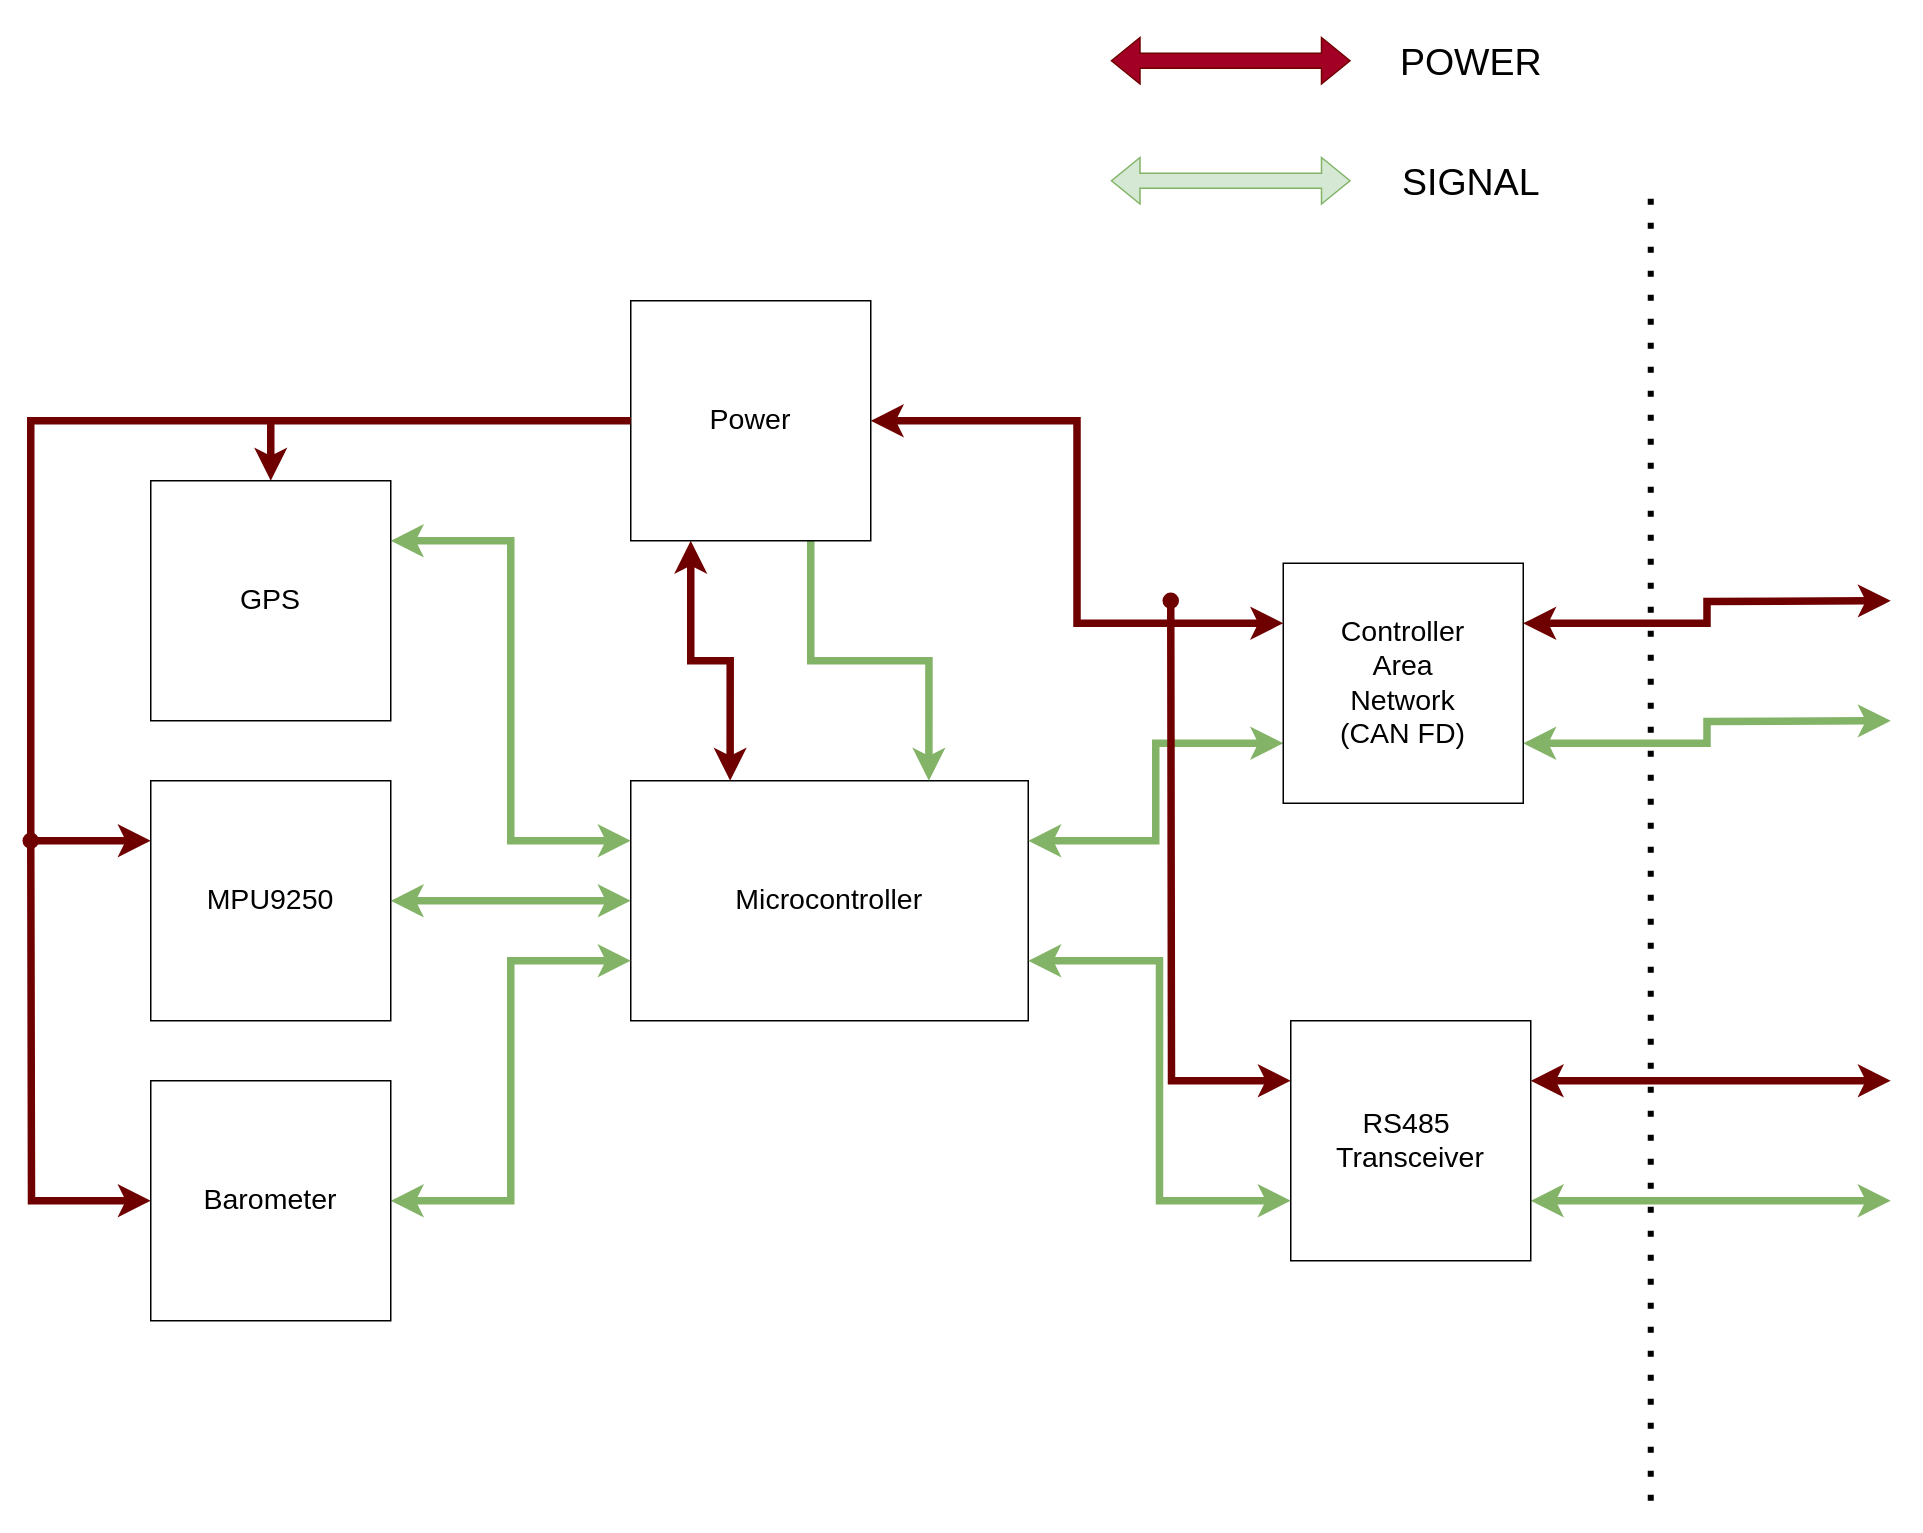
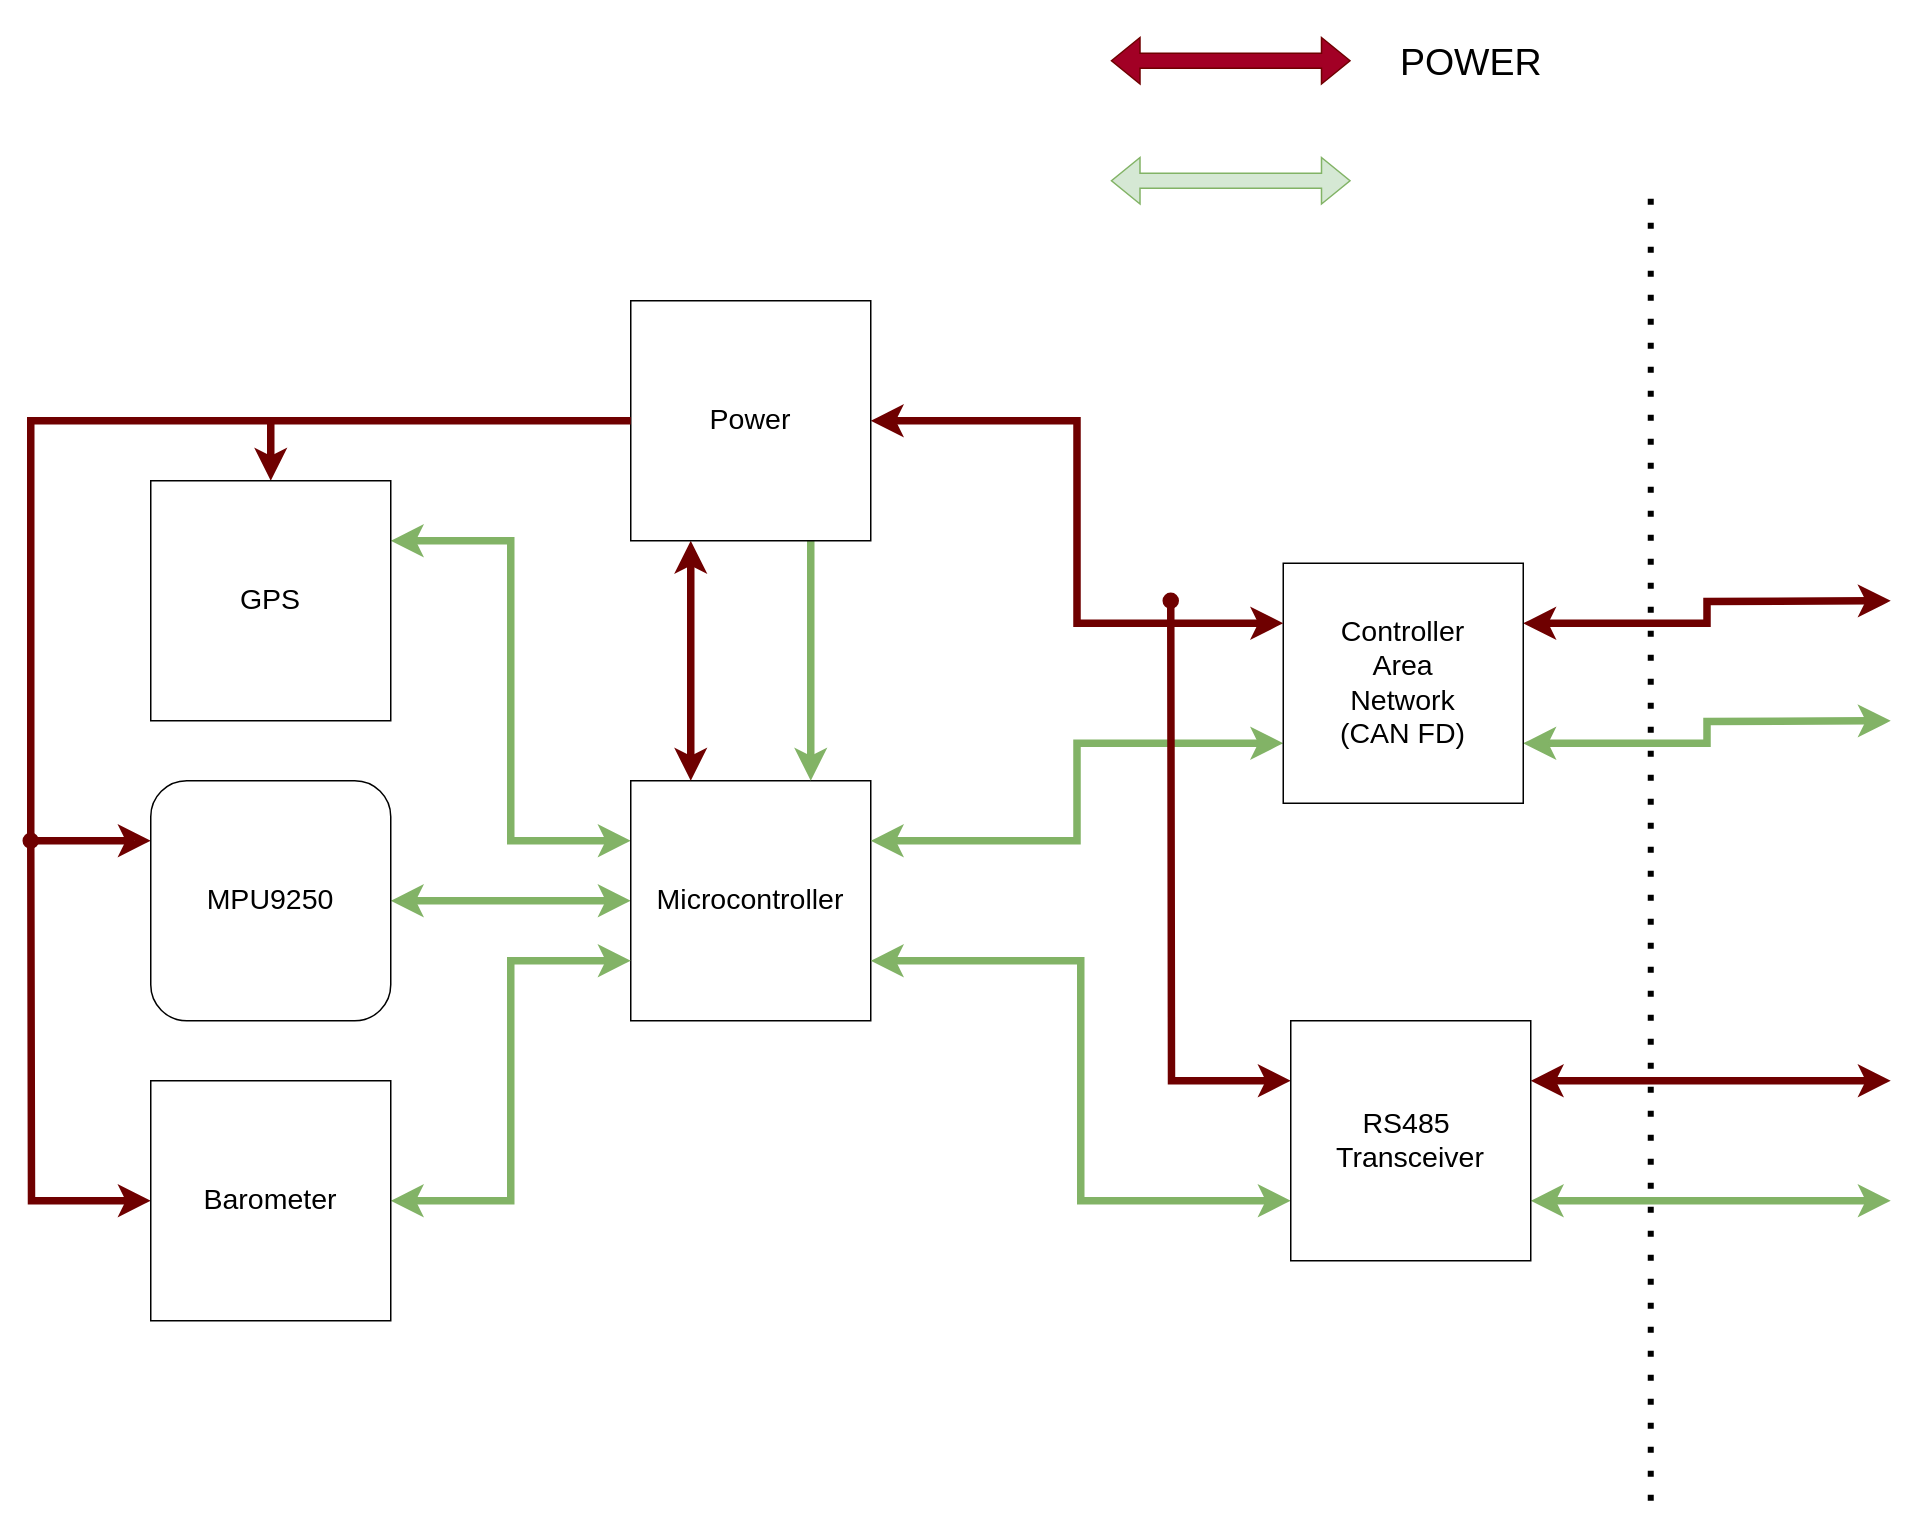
  <mxCell id="0" style=";html=1;" />
  <mxCell id="1" style=";html=1;" parent="0" />
  <mxCell id="2" style="edgeStyle=orthogonalEdgeStyle;rounded=0;orthogonalLoop=1;jettySize=auto;html=1;exitX=0;exitY=0.25;exitDx=0;exitDy=0;entryX=1;entryY=0.25;entryDx=0;entryDy=0;startArrow=classic;startFill=1;fillColor=#d5e8d4;strokeColor=#82b366;strokeWidth=5;" edge="1" parent="1" source="4" target="20"><mxGeometry relative="1" as="geometry" /></mxCell>
  <mxCell id="3" style="edgeStyle=orthogonalEdgeStyle;rounded=0;orthogonalLoop=1;jettySize=auto;html=1;entryX=1;entryY=0.5;entryDx=0;entryDy=0;startArrow=classic;startFill=1;fillColor=#d5e8d4;strokeColor=#82b366;strokeWidth=5;" edge="1" parent="1" source="4" target="22"><mxGeometry relative="1" as="geometry" /></mxCell>
- <mxCell id="4" value="&lt;font style=&quot;font-size: 19px;&quot;&gt;Microcontroller&lt;/font&gt;" style="whiteSpace=wrap;html=1;aspect=fixed;" vertex="1" parent="1"><mxGeometry x="420" y="520" width="265" height="160" as="geometry" /></mxCell>
+ <mxCell id="4" value="&lt;font style=&quot;font-size: 19px;&quot;&gt;Microcontroller&lt;/font&gt;" style="whiteSpace=wrap;html=1;aspect=fixed;" vertex="1" parent="1"><mxGeometry x="420" y="520" width="160" height="160" as="geometry" /></mxCell>
  <mxCell id="5" style="edgeStyle=orthogonalEdgeStyle;rounded=0;orthogonalLoop=1;jettySize=auto;html=1;entryX=1;entryY=0.25;entryDx=0;entryDy=0;startArrow=classic;startFill=1;fillColor=#d5e8d4;strokeColor=#82b366;strokeWidth=5;exitX=0;exitY=0.75;exitDx=0;exitDy=0;" edge="1" parent="1" source="8" target="4"><mxGeometry relative="1" as="geometry" /></mxCell>
  <mxCell id="6" style="edgeStyle=orthogonalEdgeStyle;rounded=0;orthogonalLoop=1;jettySize=auto;html=1;exitX=1;exitY=0.25;exitDx=0;exitDy=0;startArrow=classic;startFill=1;fillColor=#a20025;strokeColor=#6F0000;strokeWidth=5;" edge="1" parent="1" source="8"><mxGeometry relative="1" as="geometry"><mxPoint x="1260" y="400" as="targetPoint" /></mxGeometry></mxCell>
  <mxCell id="7" style="edgeStyle=orthogonalEdgeStyle;rounded=0;orthogonalLoop=1;jettySize=auto;html=1;exitX=1;exitY=0.75;exitDx=0;exitDy=0;startArrow=classic;startFill=1;fillColor=#d5e8d4;strokeColor=#82b366;strokeWidth=5;" edge="1" parent="1" source="8"><mxGeometry relative="1" as="geometry"><mxPoint x="1260" y="480" as="targetPoint" /></mxGeometry></mxCell>
  <mxCell id="8" value="&lt;font style=&quot;font-size: 19px;&quot;&gt;Controller&lt;/font&gt;&lt;div&gt;&lt;font style=&quot;font-size: 19px;&quot;&gt;Area&lt;/font&gt;&lt;/div&gt;&lt;div&gt;&lt;font style=&quot;font-size: 19px;&quot;&gt;Network&lt;/font&gt;&lt;/div&gt;&lt;div&gt;&lt;font style=&quot;font-size: 19px;&quot;&gt;(CAN FD)&lt;/font&gt;&lt;/div&gt;" style="whiteSpace=wrap;html=1;aspect=fixed;" vertex="1" parent="1"><mxGeometry x="855" y="375" width="160" height="160" as="geometry" /></mxCell>
  <mxCell id="9" style="edgeStyle=orthogonalEdgeStyle;rounded=0;orthogonalLoop=1;jettySize=auto;html=1;entryX=1;entryY=0.75;entryDx=0;entryDy=0;startArrow=classic;startFill=1;fillColor=#d5e8d4;strokeColor=#82b366;strokeWidth=5;exitX=0;exitY=0.75;exitDx=0;exitDy=0;" edge="1" parent="1" source="13" target="4"><mxGeometry relative="1" as="geometry" /></mxCell>
  <mxCell id="10" style="edgeStyle=orthogonalEdgeStyle;rounded=0;orthogonalLoop=1;jettySize=auto;html=1;exitX=1;exitY=0.25;exitDx=0;exitDy=0;startArrow=classic;startFill=1;fillColor=#a20025;strokeColor=#6F0000;strokeWidth=5;" edge="1" parent="1" source="13"><mxGeometry relative="1" as="geometry"><mxPoint x="1260" y="720" as="targetPoint" /></mxGeometry></mxCell>
  <mxCell id="11" style="edgeStyle=orthogonalEdgeStyle;rounded=0;orthogonalLoop=1;jettySize=auto;html=1;exitX=1;exitY=0.75;exitDx=0;exitDy=0;startArrow=classic;startFill=1;fillColor=#d5e8d4;strokeColor=#82b366;strokeWidth=5;" edge="1" parent="1" source="13"><mxGeometry relative="1" as="geometry"><mxPoint x="1260" y="800" as="targetPoint" /></mxGeometry></mxCell>
  <mxCell id="12" style="edgeStyle=orthogonalEdgeStyle;rounded=0;orthogonalLoop=1;jettySize=auto;html=1;endArrow=oval;startFill=1;endFill=1;startArrow=classic;strokeWidth=5;fillColor=#a20025;strokeColor=#6F0000;exitX=0;exitY=0.25;exitDx=0;exitDy=0;" edge="1" parent="1" source="13"><mxGeometry relative="1" as="geometry"><mxPoint x="780" y="400" as="targetPoint" /></mxGeometry></mxCell>
  <mxCell id="13" value="&lt;font style=&quot;font-size: 19px;&quot;&gt;RS485&amp;nbsp;&lt;/font&gt;&lt;div&gt;&lt;font style=&quot;font-size: 19px;&quot;&gt;Transceiver&lt;/font&gt;&lt;/div&gt;" style="whiteSpace=wrap;html=1;aspect=fixed;" vertex="1" parent="1"><mxGeometry x="860" y="680" width="160" height="160" as="geometry" /></mxCell>
  <mxCell id="14" value="" style="endArrow=none;dashed=1;html=1;dashPattern=1 3;strokeWidth=4;rounded=0;" edge="1" parent="1"><mxGeometry width="50" height="50" relative="1" as="geometry"><mxPoint x="1100" y="1000" as="sourcePoint" /><mxPoint x="1100" y="120" as="targetPoint" /></mxGeometry></mxCell>
  <mxCell id="15" style="edgeStyle=orthogonalEdgeStyle;rounded=0;orthogonalLoop=1;jettySize=auto;html=1;entryX=0;entryY=0.25;entryDx=0;entryDy=0;startArrow=classic;startFill=1;strokeWidth=5;fillColor=#a20025;strokeColor=#6F0000;" edge="1" parent="1" source="18" target="8"><mxGeometry relative="1" as="geometry"><mxPoint x="730" y="350" as="targetPoint" /></mxGeometry></mxCell>
  <mxCell id="16" style="edgeStyle=orthogonalEdgeStyle;rounded=0;orthogonalLoop=1;jettySize=auto;html=1;entryX=0.25;entryY=0;entryDx=0;entryDy=0;startArrow=classic;startFill=1;fillColor=#a20025;strokeColor=#6F0000;strokeWidth=5;exitX=0.25;exitY=1;exitDx=0;exitDy=0;" edge="1" parent="1" source="18" target="4"><mxGeometry relative="1" as="geometry" /></mxCell>
  <mxCell id="17" style="edgeStyle=orthogonalEdgeStyle;rounded=0;orthogonalLoop=1;jettySize=auto;html=1;exitX=0.75;exitY=1;exitDx=0;exitDy=0;entryX=0.75;entryY=0;entryDx=0;entryDy=0;fillColor=#d5e8d4;strokeColor=#82b366;strokeWidth=5;" edge="1" parent="1" source="18" target="4"><mxGeometry relative="1" as="geometry" /></mxCell>
  <mxCell id="18" value="&lt;font style=&quot;font-size: 19px;&quot;&gt;Power&lt;/font&gt;" style="whiteSpace=wrap;html=1;aspect=fixed;" vertex="1" parent="1"><mxGeometry x="420" y="200" width="160" height="160" as="geometry" /></mxCell>
  <mxCell id="19" style="edgeStyle=orthogonalEdgeStyle;rounded=0;orthogonalLoop=1;jettySize=auto;html=1;exitX=0.5;exitY=0;exitDx=0;exitDy=0;entryX=0;entryY=0.5;entryDx=0;entryDy=0;fillColor=#a20025;strokeColor=#6F0000;strokeWidth=5;startArrow=classic;startFill=0;endArrow=none;" edge="1" parent="1" source="20" target="18"><mxGeometry relative="1" as="geometry" /></mxCell>
  <mxCell id="20" value="&lt;font style=&quot;font-size: 19px;&quot;&gt;GPS&lt;/font&gt;" style="whiteSpace=wrap;html=1;aspect=fixed;" vertex="1" parent="1"><mxGeometry x="100" y="320" width="160" height="160" as="geometry" /></mxCell>
  <mxCell id="21" style="edgeStyle=orthogonalEdgeStyle;rounded=0;orthogonalLoop=1;jettySize=auto;html=1;exitX=0;exitY=0.25;exitDx=0;exitDy=0;startArrow=classic;startFill=0;endArrow=none;fillColor=#a20025;strokeColor=#6F0000;strokeWidth=5;" edge="1" parent="1" source="22"><mxGeometry relative="1" as="geometry"><mxPoint x="180" y="280" as="targetPoint" /><Array as="points"><mxPoint x="20" y="560" /><mxPoint x="20" y="280" /></Array></mxGeometry></mxCell>
- <mxCell id="22" value="&lt;font style=&quot;font-size: 19px;&quot;&gt;MPU9250&lt;/font&gt;" style="whiteSpace=wrap;html=1;aspect=fixed;" vertex="1" parent="1"><mxGeometry x="100" y="520" width="160" height="160" as="geometry" /></mxCell>
+ <mxCell id="22" value="&lt;font style=&quot;font-size: 19px;&quot;&gt;MPU9250&lt;/font&gt;" style="whiteSpace=wrap;html=1;aspect=fixed;rounded=1;" vertex="1" parent="1"><mxGeometry x="100" y="520" width="160" height="160" as="geometry" /></mxCell>
  <mxCell id="23" style="edgeStyle=orthogonalEdgeStyle;rounded=0;orthogonalLoop=1;jettySize=auto;html=1;startArrow=classic;startFill=1;endArrow=oval;endFill=1;strokeWidth=5;fillColor=#a20025;strokeColor=#6F0000;" edge="1" parent="1" source="25"><mxGeometry relative="1" as="geometry"><mxPoint x="20" y="560" as="targetPoint" /></mxGeometry></mxCell>
  <mxCell id="24" style="edgeStyle=orthogonalEdgeStyle;rounded=0;orthogonalLoop=1;jettySize=auto;html=1;exitX=1;exitY=0.5;exitDx=0;exitDy=0;entryX=0;entryY=0.75;entryDx=0;entryDy=0;startArrow=classic;startFill=1;fillColor=#d5e8d4;strokeColor=#82b366;strokeWidth=5;" edge="1" parent="1" source="25" target="4"><mxGeometry relative="1" as="geometry" /></mxCell>
  <mxCell id="25" value="&lt;font style=&quot;font-size: 19px;&quot;&gt;Barometer&lt;/font&gt;" style="whiteSpace=wrap;html=1;aspect=fixed;" vertex="1" parent="1"><mxGeometry x="100" y="720" width="160" height="160" as="geometry" /></mxCell>
  <mxCell id="26" value="" style="shape=flexArrow;endArrow=classic;startArrow=classic;html=1;rounded=0;fillColor=#d5e8d4;strokeColor=#82b366;" edge="1" parent="1"><mxGeometry width="100" height="100" relative="1" as="geometry"><mxPoint x="740" y="120" as="sourcePoint" /><mxPoint x="900" y="120" as="targetPoint" /></mxGeometry></mxCell>
- <mxCell id="27" value="&lt;font style=&quot;font-size: 25px;&quot;&gt;SIGNAL&lt;/font&gt;" style="text;html=1;align=center;verticalAlign=middle;resizable=0;points=[];autosize=1;strokeColor=none;fillColor=none;" vertex="1" parent="1"><mxGeometry x="920" y="100" width="120" height="40" as="geometry" /></mxCell>
  <mxCell id="28" value="" style="shape=flexArrow;endArrow=classic;startArrow=classic;html=1;rounded=0;fillColor=#a20025;strokeColor=#6F0000;" edge="1" parent="1"><mxGeometry width="100" height="100" relative="1" as="geometry"><mxPoint x="740" y="40" as="sourcePoint" /><mxPoint x="900" y="40" as="targetPoint" /></mxGeometry></mxCell>
  <mxCell id="29" value="&lt;font style=&quot;font-size: 25px;&quot;&gt;POWER&lt;/font&gt;" style="text;html=1;align=center;verticalAlign=middle;resizable=0;points=[];autosize=1;strokeColor=none;fillColor=none;" vertex="1" parent="1"><mxGeometry x="920" y="20" width="120" height="40" as="geometry" /></mxCell>
